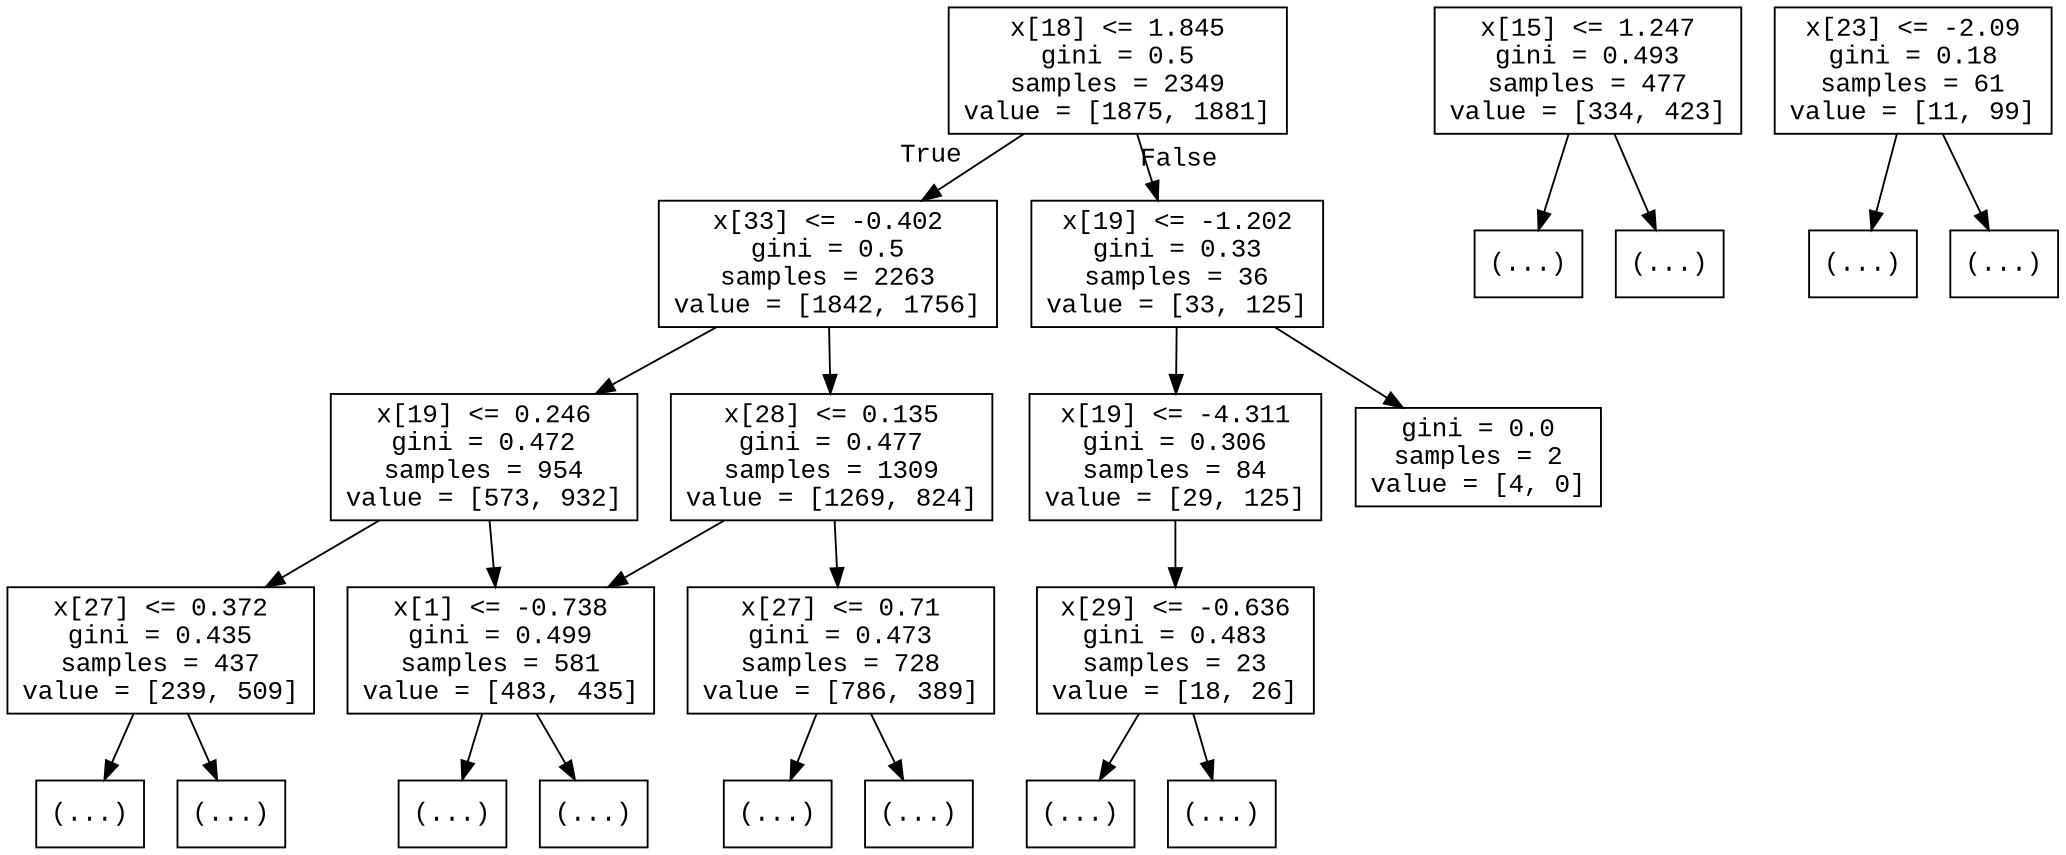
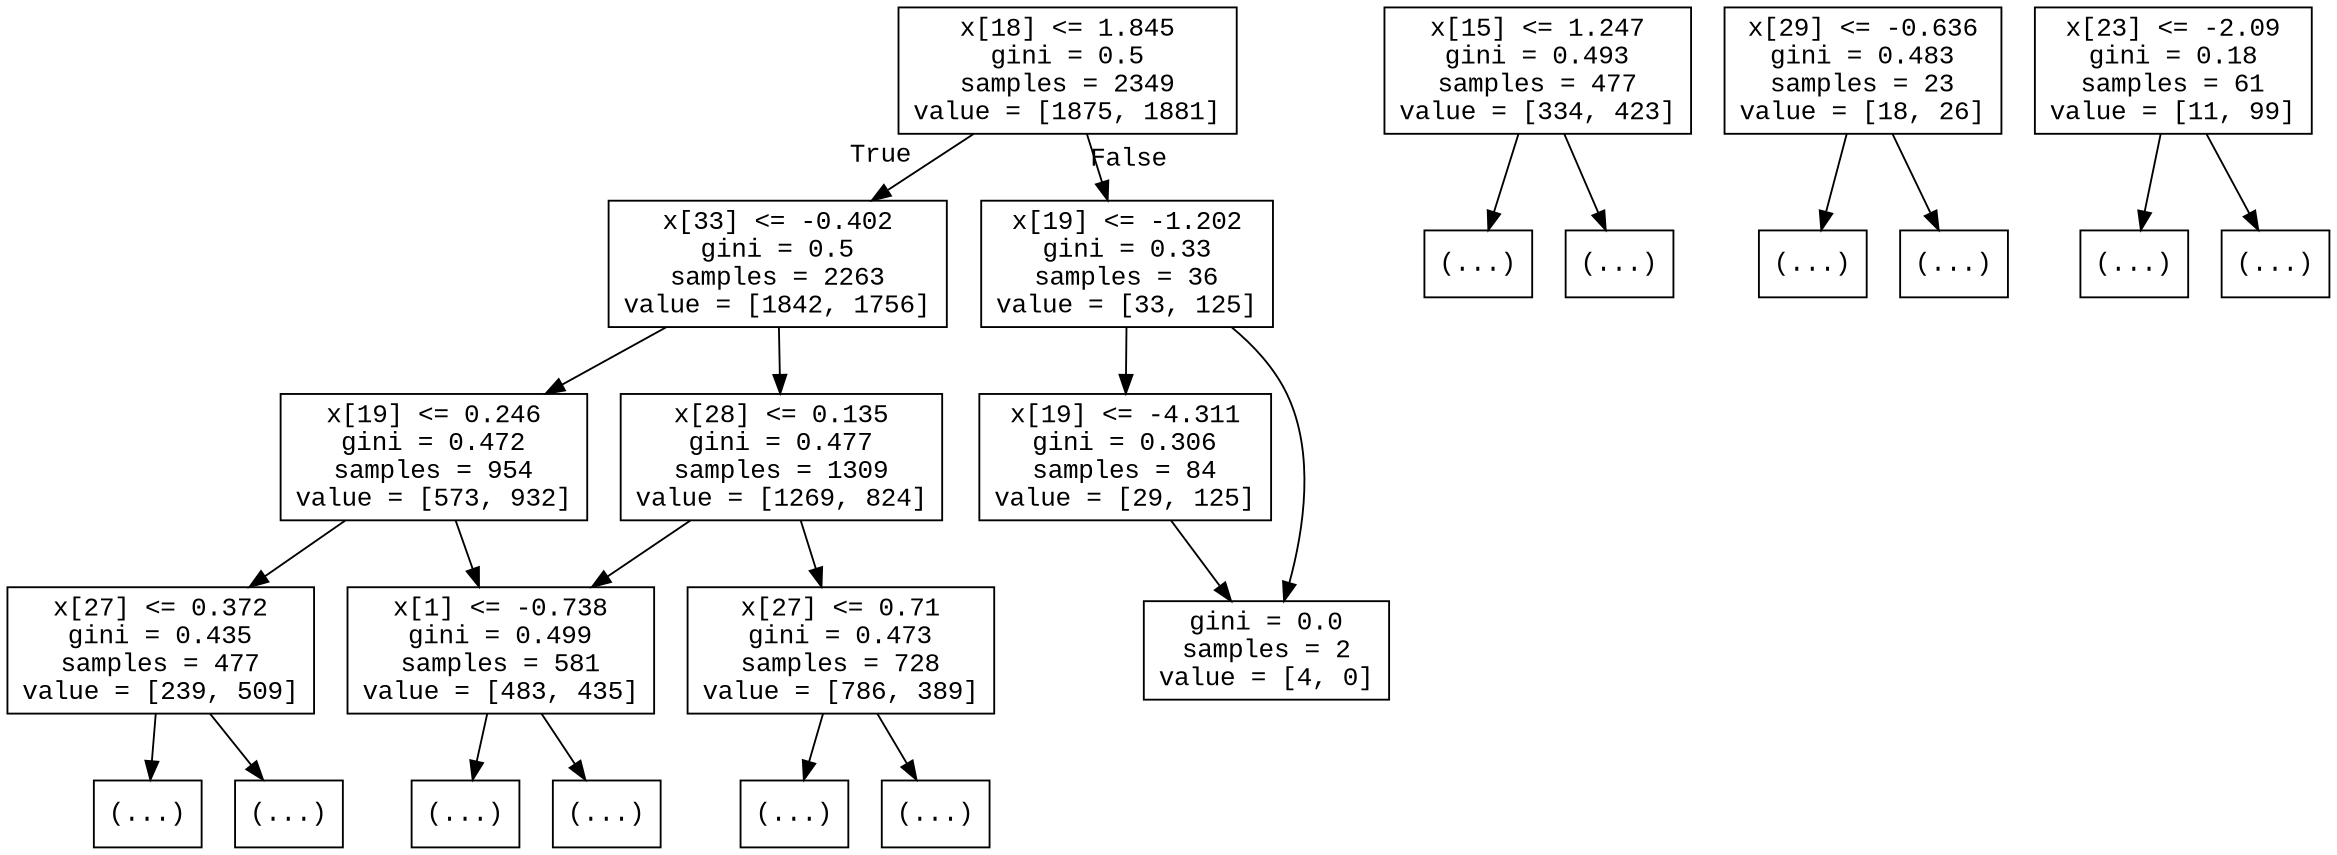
  digraph {
    fontname="Liberation Mono"
    node [fontname="Liberation Mono" shape=box]
    edge [fontname="Liberation Mono"]
    n1 [label="x[18] <= 1.845\ngini = 0.5\nsamples = 2349\nvalue = [1875, 1881]"]
    n2 [label="x[33] <= -0.402\ngini = 0.5\nsamples = 2263\nvalue = [1842, 1756]"]
    n3 [label="x[19] <= -1.202\ngini = 0.33\nsamples = 36\nvalue = [33, 125]"]
    n4 [label="x[19] <= 0.246\ngini = 0.472\nsamples = 954\nvalue = [573, 932]"]
    n5 [label="x[28] <= 0.135\ngini = 0.477\nsamples = 1309\nvalue = [1269, 824]"]
    n6 [label="x[19] <= -4.311\ngini = 0.306\nsamples = 84\nvalue = [29, 125]"]
    n7 [label="gini = 0.0\nsamples = 2\nvalue = [4, 0]"]
-   n8 [label="x[27] <= 0.372\ngini = 0.435\nsamples = 437\nvalue = [239, 509]"]
+   n8 [label="x[27] <= 0.372\ngini = 0.435\nsamples = 477\nvalue = [239, 509]"]
    n9 [label="x[1] <= -0.738\ngini = 0.499\nsamples = 581\nvalue = [483, 435]"]
    n10 [label="x[27] <= 0.71\ngini = 0.473\nsamples = 728\nvalue = [786, 389]"]
    n11 [label="x[15] <= 1.247\ngini = 0.493\nsamples = 477\nvalue = [334, 423]"]
    n12 [label="(...)"]
    n13 [label="(...)"]
    n14 [label="(...)"]
    n15 [label="(...)"]
    n16 [label="(...)"]
    n17 [label="(...)"]
    n18 [label="(...)"]
    n19 [label="(...)"]
    n20 [label="x[29] <= -0.636\ngini = 0.483\nsamples = 23\nvalue = [18, 26]"]
    n21 [label="(...)"]
    n22 [label="(...)"]
    n23 [label="x[23] <= -2.09\ngini = 0.18\nsamples = 61\nvalue = [11, 99]"]
    n24 [label="(...)"]
    n25 [label="(...)"]
    n1 -> n2 [headlabel=True labelangle=45 labeldistance=2.5]
    n1 -> n3 [headlabel=False labelangle=-45 labeldistance=2.5]
    n2 -> n4
    n2 -> n5
    n3 -> n6
    n3 -> n7
    n4 -> n8
    n4 -> n9
    n5 -> n9
    n5 -> n10
-   n6 -> n20
+   n6 -> n7
    n8 -> n14
    n8 -> n15
    n9 -> n16
    n9 -> n17
    n10 -> n18
    n10 -> n19
    n11 -> n12
    n11 -> n13
    n20 -> n21
    n20 -> n22
    n23 -> n24
    n23 -> n25
  }
